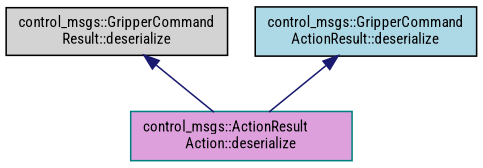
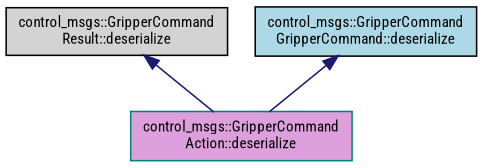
  digraph {
    fontname="Roboto Condensed"
    rankdir=TB
    node [color=black fontname="Roboto Condensed" fontsize=10 shape=record style=filled]
    edge [color=midnightblue dir=back fontname="Roboto Condensed" fontsize=10 labelfontname=Helvetica labelfontsize=10 style=solid]
    n1 [fillcolor=lightgrey fontcolor=black height=0.2 label="control_msgs::GripperCommand\lResult::deserialize" width=0.4]
-   n2 [color=teal fillcolor=plum height=0.2 label="control_msgs::ActionResult\lAction::deserialize" width=0.4]
-   n3 [fillcolor=lightblue height=0.2 label="control_msgs::GripperCommand\lActionResult::deserialize" width=0.4]
+   n2 [color=teal fillcolor=plum height=0.2 label="control_msgs::GripperCommand\lAction::deserialize" width=0.4]
+   n3 [fillcolor=lightblue height=0.2 label="control_msgs::GripperCommand\lGripperCommand::deserialize" width=0.4]
    n1 -> n2
    n3 -> n2
  }
